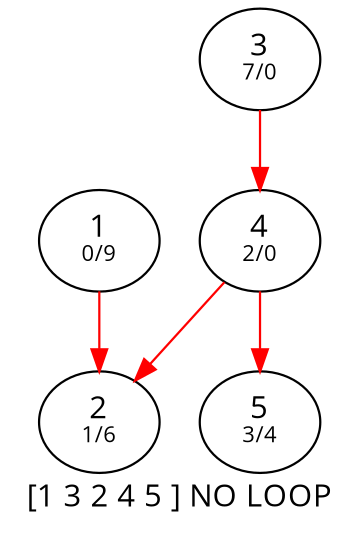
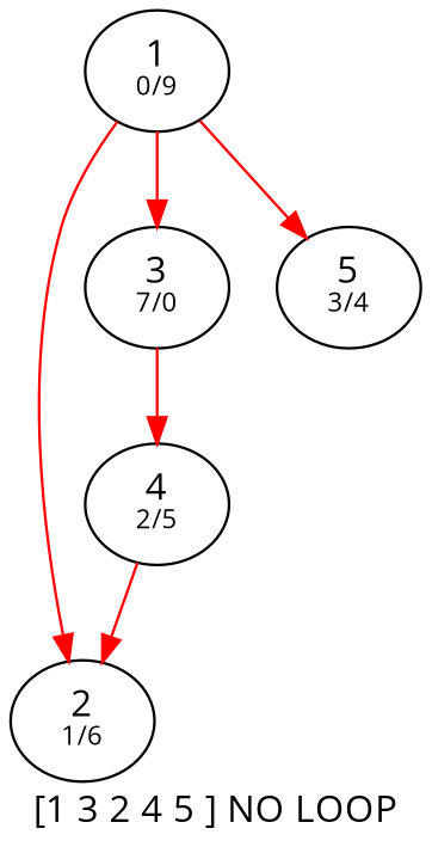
  digraph {
    fontname="Open Sans"
    label="[1 3 2 4 5 ] NO LOOP"
    node [fontname="Open Sans"]
    edge [color=red fontname="Open Sans"]
    n1 [label=<1<BR /><FONT POINT-SIZE="10">0/9</FONT>>]
    n2 [label=<2<BR /><FONT POINT-SIZE="10">1/6</FONT>>]
    n3 [label=<3<BR /><FONT POINT-SIZE="10">7/0</FONT>>]
-   n4 [label=<4<BR /><FONT POINT-SIZE="10">2/0</FONT>>]
+   n4 [label=<4<BR /><FONT POINT-SIZE="10">2/5</FONT>>]
    n5 [label=<5<BR /><FONT POINT-SIZE="10">3/4</FONT>>]
    n1 -> n2
+   n1 -> n3
    n3 -> n4
    n4 -> n2
-   n4 -> n5
+   n1 -> n5
  }
